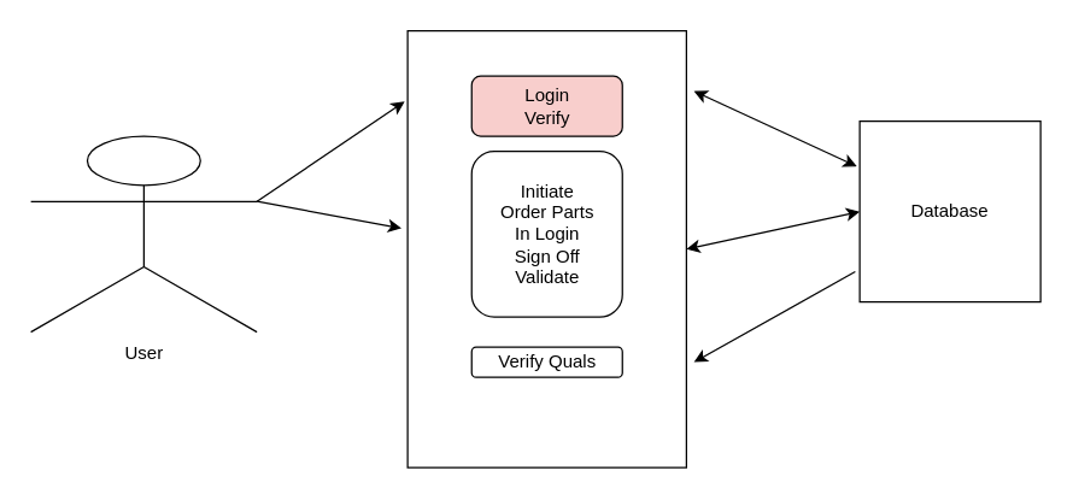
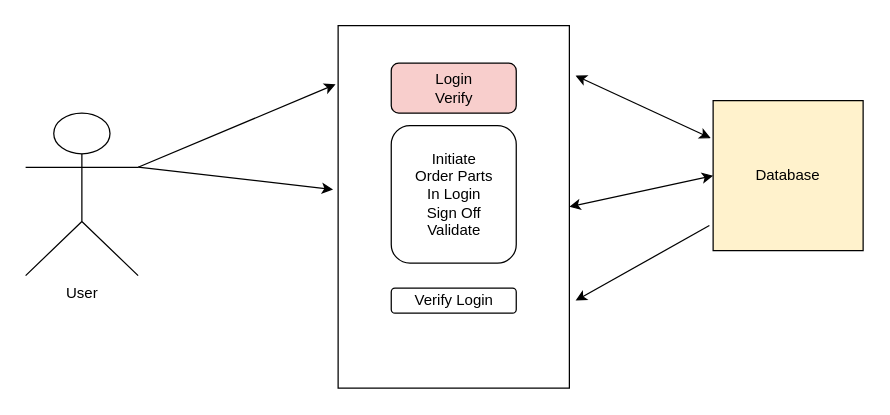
  <mxCell id="0" />
  <mxCell id="1" parent="0" />
- <mxCell id="2" value="User" style="shape=umlActor;verticalLabelPosition=bottom;labelBackgroundColor=#ffffff;verticalAlign=top;html=1;outlineConnect=0;" vertex="1" parent="1"><mxGeometry x="20" y="90" width="150" height="130" as="geometry" /></mxCell>
+ <mxCell id="2" value="User" style="shape=umlActor;verticalLabelPosition=bottom;labelBackgroundColor=#ffffff;verticalAlign=top;html=1;outlineConnect=0;" vertex="1" parent="1"><mxGeometry x="20" y="90" width="90" height="130" as="geometry" /></mxCell>
  <mxCell id="3" value="" style="rounded=0;whiteSpace=wrap;html=1;direction=south;" vertex="1" parent="1"><mxGeometry x="270" y="20" width="185" height="290" as="geometry" /></mxCell>
  <mxCell id="4" value="Login&lt;br&gt;Verify" style="rounded=1;whiteSpace=wrap;html=1;fillColor=#f8cecc;" vertex="1" parent="1"><mxGeometry x="312.5" y="50" width="100" height="40" as="geometry" /></mxCell>
- <mxCell id="5" value="Database" style="whiteSpace=wrap;html=1;aspect=fixed;" vertex="1" parent="1"><mxGeometry x="570" y="80" width="120" height="120" as="geometry" /></mxCell>
+ <mxCell id="5" value="Database" style="whiteSpace=wrap;html=1;aspect=fixed;fillColor=#fff2cc;" vertex="1" parent="1"><mxGeometry x="570" y="80" width="120" height="120" as="geometry" /></mxCell>
  <mxCell id="6" value="Initiate&lt;br&gt;Order Parts&lt;br&gt;In Login&lt;br&gt;Sign Off&lt;br&gt;Validate" style="rounded=1;whiteSpace=wrap;html=1;" vertex="1" parent="1"><mxGeometry x="312.5" y="100" width="100" height="110" as="geometry" /></mxCell>
- <mxCell id="7" value="Verify Quals" style="rounded=1;whiteSpace=wrap;html=1;" vertex="1" parent="1"><mxGeometry x="312.5" y="230" width="100" height="20" as="geometry" /></mxCell>
+ <mxCell id="7" value="Verify Login" style="rounded=1;whiteSpace=wrap;html=1;" vertex="1" parent="1"><mxGeometry x="312.5" y="230" width="100" height="20" as="geometry" /></mxCell>
  <mxCell id="8" value="" style="endArrow=classic;html=1;entryX=0.162;entryY=1.011;entryDx=0;entryDy=0;entryPerimeter=0;exitX=1;exitY=0.333;exitDx=0;exitDy=0;exitPerimeter=0;" edge="1" parent="1" source="2" target="3"><mxGeometry width="50" height="50" relative="1" as="geometry"><mxPoint x="120" y="180" as="sourcePoint" /><mxPoint x="170" y="130" as="targetPoint" /></mxGeometry></mxCell>
  <mxCell id="9" value="" style="endArrow=classic;startArrow=classic;html=1;" edge="1" parent="1"><mxGeometry width="50" height="50" relative="1" as="geometry"><mxPoint x="460" y="60" as="sourcePoint" /><mxPoint x="568" y="110" as="targetPoint" /></mxGeometry></mxCell>
  <mxCell id="10" value="" style="endArrow=classic;html=1;exitX=1;exitY=0.333;exitDx=0;exitDy=0;exitPerimeter=0;entryX=0.452;entryY=1.022;entryDx=0;entryDy=0;entryPerimeter=0;" edge="1" parent="1" source="2" target="3"><mxGeometry width="50" height="50" relative="1" as="geometry"><mxPoint x="160" y="210" as="sourcePoint" /><mxPoint x="210" y="160" as="targetPoint" /></mxGeometry></mxCell>
  <mxCell id="11" value="" style="endArrow=classic;startArrow=classic;html=1;exitX=0.5;exitY=0;exitDx=0;exitDy=0;entryX=0;entryY=0.5;entryDx=0;entryDy=0;" edge="1" parent="1" source="3" target="5"><mxGeometry width="50" height="50" relative="1" as="geometry"><mxPoint x="490" y="200" as="sourcePoint" /><mxPoint x="540" y="150" as="targetPoint" /></mxGeometry></mxCell>
  <mxCell id="12" value="" style="endArrow=classic;html=1;exitX=-0.025;exitY=0.833;exitDx=0;exitDy=0;exitPerimeter=0;" edge="1" parent="1" source="5"><mxGeometry width="50" height="50" relative="1" as="geometry"><mxPoint x="540" y="300" as="sourcePoint" /><mxPoint x="460" y="240" as="targetPoint" /></mxGeometry></mxCell>
